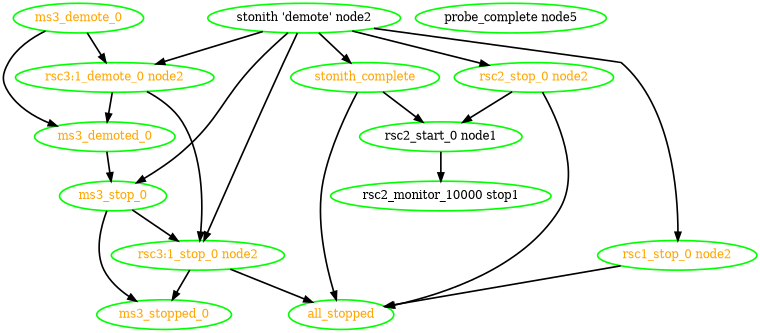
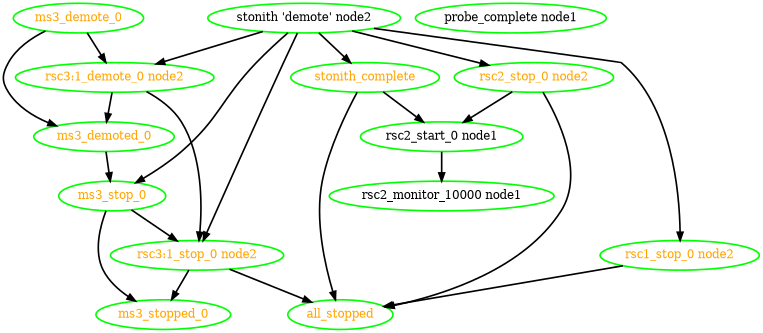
  digraph {
    node [color=green fontcolor=orange style=bold]
    edge [style=bold]
    ms3_demote_0
    ms3_demoted_0
    "rsc3:1_demote_0 node2"
    ms3_stop_0
    "rsc3:1_stop_0 node2"
    ms3_stopped_0
    all_stopped
-   "probe_complete node1" [fontcolor=black label="probe_complete node5"]
+   "probe_complete node1" [fontcolor=black]
    "rsc1_stop_0 node2"
-   "rsc2_monitor_10000 node1" [fontcolor=black label="rsc2_monitor_10000 stop1"]
+   "rsc2_monitor_10000 node1" [fontcolor=black]
    "rsc2_start_0 node1" [fontcolor=black]
    "rsc2_stop_0 node2"
    n13 [fontcolor=black label="stonith 'demote' node2"]
    stonith_complete
    ms3_demote_0 -> ms3_demoted_0
    ms3_demote_0 -> "rsc3:1_demote_0 node2"
    ms3_demoted_0 -> ms3_stop_0
    "rsc3:1_demote_0 node2" -> ms3_demoted_0
    "rsc3:1_demote_0 node2" -> "rsc3:1_stop_0 node2"
    ms3_stop_0 -> "rsc3:1_stop_0 node2"
    ms3_stop_0 -> ms3_stopped_0
    "rsc3:1_stop_0 node2" -> ms3_stopped_0
    "rsc3:1_stop_0 node2" -> all_stopped
    "rsc1_stop_0 node2" -> all_stopped
    "rsc2_start_0 node1" -> "rsc2_monitor_10000 node1"
    "rsc2_stop_0 node2" -> all_stopped
    "rsc2_stop_0 node2" -> "rsc2_start_0 node1"
    n13 -> "rsc3:1_demote_0 node2"
    n13 -> ms3_stop_0
    n13 -> "rsc3:1_stop_0 node2"
    n13 -> "rsc1_stop_0 node2"
    n13 -> "rsc2_stop_0 node2"
    n13 -> stonith_complete
    stonith_complete -> all_stopped
    stonith_complete -> "rsc2_start_0 node1"
  }
